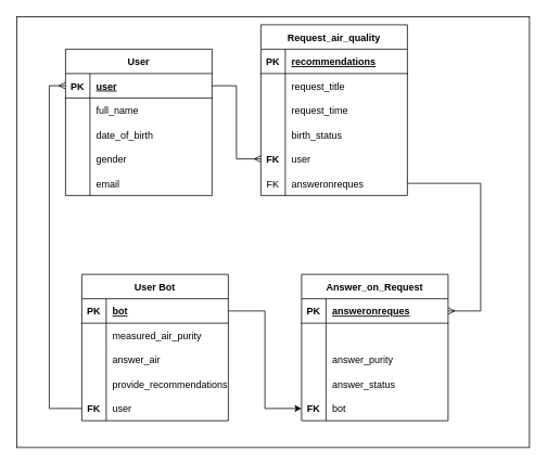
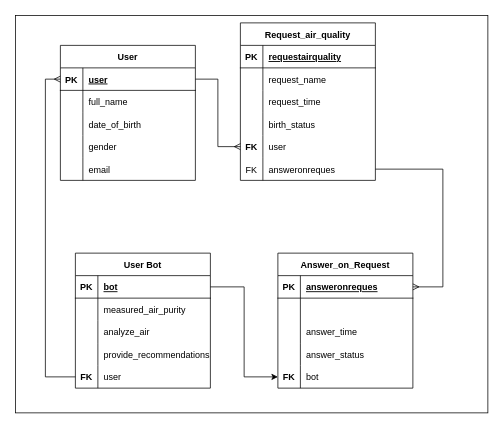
  <mxCell id="0" />
  <mxCell id="1" parent="0" />
  <mxCell id="2" value="" style="rounded=0;whiteSpace=wrap;html=1;" parent="1" vertex="1"><mxGeometry y="20" width="630" height="530" as="geometry" x="20" /></mxCell>
  <mxCell id="3" value="User" style="shape=table;startSize=30;container=1;collapsible=1;childLayout=tableLayout;fixedRows=1;rowLines=0;fontStyle=1;align=center;resizeLast=1;" parent="1" vertex="1"><mxGeometry x="80" y="60" width="180" height="180" as="geometry" /></mxCell>
  <mxCell id="4" value="" style="shape=partialRectangle;collapsible=0;dropTarget=0;pointerEvents=0;fillColor=none;top=0;left=0;bottom=1;right=0;points=[[0,0.5],[1,0.5]];portConstraint=eastwest;" parent="3" vertex="1"><mxGeometry y="30" width="180" height="30" as="geometry" /></mxCell>
  <mxCell id="5" value="PK" style="shape=partialRectangle;connectable=0;fillColor=none;top=0;left=0;bottom=0;right=0;fontStyle=1;overflow=hidden;" parent="4" vertex="1"><mxGeometry width="30" height="30" as="geometry"><mxRectangle width="30" height="30" as="alternateBounds" /></mxGeometry></mxCell>
  <mxCell id="6" value="user" style="shape=partialRectangle;connectable=0;fillColor=none;top=0;left=0;bottom=0;right=0;align=left;spacingLeft=6;fontStyle=5;overflow=hidden;" parent="4" vertex="1"><mxGeometry x="30" width="150" height="30" as="geometry"><mxRectangle width="150" height="30" as="alternateBounds" /></mxGeometry></mxCell>
  <mxCell id="7" value="" style="shape=partialRectangle;collapsible=0;dropTarget=0;pointerEvents=0;fillColor=none;top=0;left=0;bottom=0;right=0;points=[[0,0.5],[1,0.5]];portConstraint=eastwest;" parent="3" vertex="1"><mxGeometry y="60" width="180" height="30" as="geometry" /></mxCell>
  <mxCell id="8" value="" style="shape=partialRectangle;connectable=0;fillColor=none;top=0;left=0;bottom=0;right=0;editable=1;overflow=hidden;" parent="7" vertex="1"><mxGeometry width="30" height="30" as="geometry"><mxRectangle width="30" height="30" as="alternateBounds" /></mxGeometry></mxCell>
  <mxCell id="9" value="full_name" style="shape=partialRectangle;connectable=0;fillColor=none;top=0;left=0;bottom=0;right=0;align=left;spacingLeft=6;overflow=hidden;" parent="7" vertex="1"><mxGeometry x="30" width="150" height="30" as="geometry"><mxRectangle width="150" height="30" as="alternateBounds" /></mxGeometry></mxCell>
  <mxCell id="10" value="" style="shape=partialRectangle;collapsible=0;dropTarget=0;pointerEvents=0;fillColor=none;top=0;left=0;bottom=0;right=0;points=[[0,0.5],[1,0.5]];portConstraint=eastwest;" parent="3" vertex="1"><mxGeometry y="90" width="180" height="30" as="geometry" /></mxCell>
  <mxCell id="11" value="" style="shape=partialRectangle;connectable=0;fillColor=none;top=0;left=0;bottom=0;right=0;editable=1;overflow=hidden;fontStyle=1" parent="10" vertex="1"><mxGeometry width="30" height="30" as="geometry"><mxRectangle width="30" height="30" as="alternateBounds" /></mxGeometry></mxCell>
  <mxCell id="12" value="date_of_birth" style="shape=partialRectangle;connectable=0;fillColor=none;top=0;left=0;bottom=0;right=0;align=left;spacingLeft=6;overflow=hidden;" parent="10" vertex="1"><mxGeometry x="30" width="150" height="30" as="geometry"><mxRectangle width="150" height="30" as="alternateBounds" /></mxGeometry></mxCell>
  <mxCell id="13" value="" style="shape=partialRectangle;collapsible=0;dropTarget=0;pointerEvents=0;fillColor=none;top=0;left=0;bottom=0;right=0;points=[[0,0.5],[1,0.5]];portConstraint=eastwest;" parent="3" vertex="1"><mxGeometry y="120" width="180" height="30" as="geometry" /></mxCell>
  <mxCell id="14" value="" style="shape=partialRectangle;connectable=0;fillColor=none;top=0;left=0;bottom=0;right=0;editable=1;overflow=hidden;fontStyle=1" parent="13" vertex="1"><mxGeometry width="30" height="30" as="geometry"><mxRectangle width="30" height="30" as="alternateBounds" /></mxGeometry></mxCell>
  <mxCell id="15" value="gender" style="shape=partialRectangle;connectable=0;fillColor=none;top=0;left=0;bottom=0;right=0;align=left;spacingLeft=6;overflow=hidden;" parent="13" vertex="1"><mxGeometry x="30" width="150" height="30" as="geometry"><mxRectangle width="150" height="30" as="alternateBounds" /></mxGeometry></mxCell>
  <mxCell id="16" value="" style="shape=partialRectangle;collapsible=0;dropTarget=0;pointerEvents=0;fillColor=none;top=0;left=0;bottom=0;right=0;points=[[0,0.5],[1,0.5]];portConstraint=eastwest;" vertex="1" parent="3"><mxGeometry y="150" width="180" height="30" as="geometry" /></mxCell>
  <mxCell id="17" value="" style="shape=partialRectangle;connectable=0;fillColor=none;top=0;left=0;bottom=0;right=0;editable=1;overflow=hidden;fontStyle=1" vertex="1" parent="16"><mxGeometry width="30" height="30" as="geometry"><mxRectangle width="30" height="30" as="alternateBounds" /></mxGeometry></mxCell>
  <mxCell id="18" value="email" style="shape=partialRectangle;connectable=0;fillColor=none;top=0;left=0;bottom=0;right=0;align=left;spacingLeft=6;overflow=hidden;" vertex="1" parent="16"><mxGeometry x="30" width="150" height="30" as="geometry"><mxRectangle width="150" height="30" as="alternateBounds" /></mxGeometry></mxCell>
  <mxCell id="19" value="User Bot" style="shape=table;startSize=30;container=1;collapsible=1;childLayout=tableLayout;fixedRows=1;rowLines=0;fontStyle=1;align=center;resizeLast=1;" parent="1" vertex="1"><mxGeometry x="100" y="337" width="180" height="180" as="geometry" /></mxCell>
  <mxCell id="20" value="" style="shape=partialRectangle;collapsible=0;dropTarget=0;pointerEvents=0;fillColor=none;top=0;left=0;bottom=1;right=0;points=[[0,0.5],[1,0.5]];portConstraint=eastwest;" parent="19" vertex="1"><mxGeometry y="30" width="180" height="30" as="geometry" /></mxCell>
  <mxCell id="21" value="PK" style="shape=partialRectangle;connectable=0;fillColor=none;top=0;left=0;bottom=0;right=0;fontStyle=1;overflow=hidden;" parent="20" vertex="1"><mxGeometry width="30" height="30" as="geometry"><mxRectangle width="30" height="30" as="alternateBounds" /></mxGeometry></mxCell>
  <mxCell id="22" value="bot" style="shape=partialRectangle;connectable=0;fillColor=none;top=0;left=0;bottom=0;right=0;align=left;spacingLeft=6;fontStyle=5;overflow=hidden;" parent="20" vertex="1"><mxGeometry x="30" width="150" height="30" as="geometry"><mxRectangle width="150" height="30" as="alternateBounds" /></mxGeometry></mxCell>
  <mxCell id="23" value="" style="shape=partialRectangle;collapsible=0;dropTarget=0;pointerEvents=0;fillColor=none;top=0;left=0;bottom=0;right=0;points=[[0,0.5],[1,0.5]];portConstraint=eastwest;" parent="19" vertex="1"><mxGeometry y="60" width="180" height="30" as="geometry" /></mxCell>
  <mxCell id="24" value="" style="shape=partialRectangle;connectable=0;fillColor=none;top=0;left=0;bottom=0;right=0;editable=1;overflow=hidden;" parent="23" vertex="1"><mxGeometry width="30" height="30" as="geometry"><mxRectangle width="30" height="30" as="alternateBounds" /></mxGeometry></mxCell>
  <mxCell id="25" value="measured_air_purity" style="shape=partialRectangle;connectable=0;fillColor=none;top=0;left=0;bottom=0;right=0;align=left;spacingLeft=6;overflow=hidden;" parent="23" vertex="1"><mxGeometry x="30" width="150" height="30" as="geometry"><mxRectangle width="150" height="30" as="alternateBounds" /></mxGeometry></mxCell>
  <mxCell id="26" value="" style="shape=partialRectangle;collapsible=0;dropTarget=0;pointerEvents=0;fillColor=none;top=0;left=0;bottom=0;right=0;points=[[0,0.5],[1,0.5]];portConstraint=eastwest;" parent="19" vertex="1"><mxGeometry y="90" width="180" height="30" as="geometry" /></mxCell>
  <mxCell id="27" value="" style="shape=partialRectangle;connectable=0;fillColor=none;top=0;left=0;bottom=0;right=0;editable=1;overflow=hidden;fontStyle=1" parent="26" vertex="1"><mxGeometry width="30" height="30" as="geometry"><mxRectangle width="30" height="30" as="alternateBounds" /></mxGeometry></mxCell>
- <mxCell id="28" value="answer_air" style="shape=partialRectangle;connectable=0;fillColor=none;top=0;left=0;bottom=0;right=0;align=left;spacingLeft=6;overflow=hidden;" parent="26" vertex="1"><mxGeometry x="30" width="150" height="30" as="geometry"><mxRectangle width="150" height="30" as="alternateBounds" /></mxGeometry></mxCell>
+ <mxCell id="28" value="analyze_air" style="shape=partialRectangle;connectable=0;fillColor=none;top=0;left=0;bottom=0;right=0;align=left;spacingLeft=6;overflow=hidden;" parent="26" vertex="1"><mxGeometry x="30" width="150" height="30" as="geometry"><mxRectangle width="150" height="30" as="alternateBounds" /></mxGeometry></mxCell>
  <mxCell id="29" value="" style="shape=partialRectangle;collapsible=0;dropTarget=0;pointerEvents=0;fillColor=none;top=0;left=0;bottom=0;right=0;points=[[0,0.5],[1,0.5]];portConstraint=eastwest;" parent="19" vertex="1"><mxGeometry y="120" width="180" height="30" as="geometry" /></mxCell>
  <mxCell id="30" value="" style="shape=partialRectangle;connectable=0;fillColor=none;top=0;left=0;bottom=0;right=0;editable=1;overflow=hidden;" parent="29" vertex="1"><mxGeometry width="30" height="30" as="geometry"><mxRectangle width="30" height="30" as="alternateBounds" /></mxGeometry></mxCell>
  <mxCell id="31" value="provide_recommendations" style="shape=partialRectangle;connectable=0;fillColor=none;top=0;left=0;bottom=0;right=0;align=left;spacingLeft=6;overflow=hidden;" parent="29" vertex="1"><mxGeometry x="30" width="150" height="30" as="geometry"><mxRectangle width="150" height="30" as="alternateBounds" /></mxGeometry></mxCell>
  <mxCell id="32" value="" style="shape=partialRectangle;collapsible=0;dropTarget=0;pointerEvents=0;fillColor=none;top=0;left=0;bottom=0;right=0;points=[[0,0.5],[1,0.5]];portConstraint=eastwest;" vertex="1" parent="19"><mxGeometry y="150" width="180" height="30" as="geometry" /></mxCell>
  <mxCell id="33" value="FK" style="shape=partialRectangle;connectable=0;fillColor=none;top=0;left=0;bottom=0;right=0;editable=1;overflow=hidden;fontStyle=1" vertex="1" parent="32"><mxGeometry width="30" height="30" as="geometry"><mxRectangle width="30" height="30" as="alternateBounds" /></mxGeometry></mxCell>
  <mxCell id="34" value="user" style="shape=partialRectangle;connectable=0;fillColor=none;top=0;left=0;bottom=0;right=0;align=left;spacingLeft=6;overflow=hidden;" vertex="1" parent="32"><mxGeometry x="30" width="150" height="30" as="geometry"><mxRectangle width="150" height="30" as="alternateBounds" /></mxGeometry></mxCell>
  <mxCell id="35" value="Request_air_quality" style="shape=table;startSize=30;container=1;collapsible=1;childLayout=tableLayout;fixedRows=1;rowLines=0;fontStyle=1;align=center;resizeLast=1;" parent="1" vertex="1"><mxGeometry x="320" y="30" width="180" height="210" as="geometry" /></mxCell>
  <mxCell id="36" value="" style="shape=partialRectangle;collapsible=0;dropTarget=0;pointerEvents=0;fillColor=none;top=0;left=0;bottom=1;right=0;points=[[0,0.5],[1,0.5]];portConstraint=eastwest;" parent="35" vertex="1"><mxGeometry y="30" width="180" height="30" as="geometry" /></mxCell>
  <mxCell id="37" value="PK" style="shape=partialRectangle;connectable=0;fillColor=none;top=0;left=0;bottom=0;right=0;fontStyle=1;overflow=hidden;" parent="36" vertex="1"><mxGeometry width="30" height="30" as="geometry"><mxRectangle width="30" height="30" as="alternateBounds" /></mxGeometry></mxCell>
- <mxCell id="38" value="recommendations" style="shape=partialRectangle;connectable=0;fillColor=none;top=0;left=0;bottom=0;right=0;align=left;spacingLeft=6;fontStyle=5;overflow=hidden;" parent="36" vertex="1"><mxGeometry x="30" width="150" height="30" as="geometry"><mxRectangle width="150" height="30" as="alternateBounds" /></mxGeometry></mxCell>
+ <mxCell id="38" value="requestairquality" style="shape=partialRectangle;connectable=0;fillColor=none;top=0;left=0;bottom=0;right=0;align=left;spacingLeft=6;fontStyle=5;overflow=hidden;" parent="36" vertex="1"><mxGeometry x="30" width="150" height="30" as="geometry"><mxRectangle width="150" height="30" as="alternateBounds" /></mxGeometry></mxCell>
  <mxCell id="39" value="" style="shape=partialRectangle;collapsible=0;dropTarget=0;pointerEvents=0;fillColor=none;top=0;left=0;bottom=0;right=0;points=[[0,0.5],[1,0.5]];portConstraint=eastwest;" parent="35" vertex="1"><mxGeometry y="60" width="180" height="30" as="geometry" /></mxCell>
  <mxCell id="40" value="" style="shape=partialRectangle;connectable=0;fillColor=none;top=0;left=0;bottom=0;right=0;editable=1;overflow=hidden;" parent="39" vertex="1"><mxGeometry width="30" height="30" as="geometry"><mxRectangle width="30" height="30" as="alternateBounds" /></mxGeometry></mxCell>
- <mxCell id="41" value="request_title" style="shape=partialRectangle;connectable=0;fillColor=none;top=0;left=0;bottom=0;right=0;align=left;spacingLeft=6;overflow=hidden;" parent="39" vertex="1"><mxGeometry x="30" width="150" height="30" as="geometry"><mxRectangle width="150" height="30" as="alternateBounds" /></mxGeometry></mxCell>
+ <mxCell id="41" value="request_name" style="shape=partialRectangle;connectable=0;fillColor=none;top=0;left=0;bottom=0;right=0;align=left;spacingLeft=6;overflow=hidden;" parent="39" vertex="1"><mxGeometry x="30" width="150" height="30" as="geometry"><mxRectangle width="150" height="30" as="alternateBounds" /></mxGeometry></mxCell>
  <mxCell id="42" value="" style="shape=partialRectangle;collapsible=0;dropTarget=0;pointerEvents=0;fillColor=none;top=0;left=0;bottom=0;right=0;points=[[0,0.5],[1,0.5]];portConstraint=eastwest;" parent="35" vertex="1"><mxGeometry y="90" width="180" height="30" as="geometry" /></mxCell>
  <mxCell id="43" value="" style="shape=partialRectangle;connectable=0;fillColor=none;top=0;left=0;bottom=0;right=0;editable=1;overflow=hidden;fontStyle=1" parent="42" vertex="1"><mxGeometry width="30" height="30" as="geometry"><mxRectangle width="30" height="30" as="alternateBounds" /></mxGeometry></mxCell>
  <mxCell id="44" value="request_time" style="shape=partialRectangle;connectable=0;fillColor=none;top=0;left=0;bottom=0;right=0;align=left;spacingLeft=6;overflow=hidden;" parent="42" vertex="1"><mxGeometry x="30" width="150" height="30" as="geometry"><mxRectangle width="150" height="30" as="alternateBounds" /></mxGeometry></mxCell>
  <mxCell id="45" value="" style="shape=partialRectangle;collapsible=0;dropTarget=0;pointerEvents=0;fillColor=none;top=0;left=0;bottom=0;right=0;points=[[0,0.5],[1,0.5]];portConstraint=eastwest;" parent="35" vertex="1"><mxGeometry y="120" width="180" height="30" as="geometry" /></mxCell>
  <mxCell id="46" value="" style="shape=partialRectangle;connectable=0;fillColor=none;top=0;left=0;bottom=0;right=0;editable=1;overflow=hidden;fontStyle=1" parent="45" vertex="1"><mxGeometry width="30" height="30" as="geometry"><mxRectangle width="30" height="30" as="alternateBounds" /></mxGeometry></mxCell>
  <mxCell id="47" value="birth_status" style="shape=partialRectangle;connectable=0;fillColor=none;top=0;left=0;bottom=0;right=0;align=left;spacingLeft=6;overflow=hidden;" parent="45" vertex="1"><mxGeometry x="30" width="150" height="30" as="geometry"><mxRectangle width="150" height="30" as="alternateBounds" /></mxGeometry></mxCell>
  <mxCell id="48" value="" style="shape=partialRectangle;collapsible=0;dropTarget=0;pointerEvents=0;fillColor=none;top=0;left=0;bottom=0;right=0;points=[[0,0.5],[1,0.5]];portConstraint=eastwest;" parent="35" vertex="1"><mxGeometry y="150" width="180" height="30" as="geometry" /></mxCell>
  <mxCell id="49" value="FK" style="shape=partialRectangle;connectable=0;fillColor=none;top=0;left=0;bottom=0;right=0;editable=1;overflow=hidden;fontStyle=1" parent="48" vertex="1"><mxGeometry width="30" height="30" as="geometry"><mxRectangle width="30" height="30" as="alternateBounds" /></mxGeometry></mxCell>
  <mxCell id="50" value="user" style="shape=partialRectangle;connectable=0;fillColor=none;top=0;left=0;bottom=0;right=0;align=left;spacingLeft=6;overflow=hidden;" parent="48" vertex="1"><mxGeometry x="30" width="150" height="30" as="geometry"><mxRectangle width="150" height="30" as="alternateBounds" /></mxGeometry></mxCell>
  <mxCell id="51" value="" style="shape=partialRectangle;collapsible=0;dropTarget=0;pointerEvents=0;fillColor=none;top=0;left=0;bottom=0;right=0;points=[[0,0.5],[1,0.5]];portConstraint=eastwest;" vertex="1" parent="35"><mxGeometry y="180" width="180" height="30" as="geometry" /></mxCell>
  <mxCell id="52" value="FK" style="shape=partialRectangle;connectable=0;fillColor=none;top=0;left=0;bottom=0;right=0;editable=1;overflow=hidden;" vertex="1" parent="51"><mxGeometry width="30" height="30" as="geometry"><mxRectangle width="30" height="30" as="alternateBounds" /></mxGeometry></mxCell>
  <mxCell id="53" value="answeronreques" style="shape=partialRectangle;connectable=0;fillColor=none;top=0;left=0;bottom=0;right=0;align=left;spacingLeft=6;overflow=hidden;" vertex="1" parent="51"><mxGeometry x="30" width="150" height="30" as="geometry"><mxRectangle width="150" height="30" as="alternateBounds" /></mxGeometry></mxCell>
  <mxCell id="54" value="Answer_on_Request" style="shape=table;startSize=30;container=1;collapsible=1;childLayout=tableLayout;fixedRows=1;rowLines=0;fontStyle=1;align=center;resizeLast=1;" parent="1" vertex="1"><mxGeometry x="370" y="337" width="180" height="180" as="geometry" /></mxCell>
  <mxCell id="55" value="" style="shape=partialRectangle;collapsible=0;dropTarget=0;pointerEvents=0;fillColor=none;top=0;left=0;bottom=1;right=0;points=[[0,0.5],[1,0.5]];portConstraint=eastwest;" parent="54" vertex="1"><mxGeometry y="30" width="180" height="30" as="geometry" /></mxCell>
  <mxCell id="56" value="PK" style="shape=partialRectangle;connectable=0;fillColor=none;top=0;left=0;bottom=0;right=0;fontStyle=1;overflow=hidden;" parent="55" vertex="1"><mxGeometry width="30" height="30" as="geometry"><mxRectangle width="30" height="30" as="alternateBounds" /></mxGeometry></mxCell>
  <mxCell id="57" value="answeronreques" style="shape=partialRectangle;connectable=0;fillColor=none;top=0;left=0;bottom=0;right=0;align=left;spacingLeft=6;fontStyle=5;overflow=hidden;" parent="55" vertex="1"><mxGeometry x="30" width="150" height="30" as="geometry"><mxRectangle width="150" height="30" as="alternateBounds" /></mxGeometry></mxCell>
  <mxCell id="58" value="" style="shape=partialRectangle;collapsible=0;dropTarget=0;pointerEvents=0;fillColor=none;top=0;left=0;bottom=0;right=0;points=[[0,0.5],[1,0.5]];portConstraint=eastwest;" parent="54" vertex="1"><mxGeometry y="60" width="180" height="30" as="geometry" /></mxCell>
  <mxCell id="59" value="" style="shape=partialRectangle;connectable=0;fillColor=none;top=0;left=0;bottom=0;right=0;editable=1;overflow=hidden;" parent="58" vertex="1"><mxGeometry width="30" height="30" as="geometry"><mxRectangle width="30" height="30" as="alternateBounds" /></mxGeometry></mxCell>
  <mxCell id="60" value="" style="shape=partialRectangle;collapsible=0;dropTarget=0;pointerEvents=0;fillColor=none;top=0;left=0;bottom=0;right=0;points=[[0,0.5],[1,0.5]];portConstraint=eastwest;" parent="54" vertex="1"><mxGeometry y="90" width="180" height="30" as="geometry" /></mxCell>
  <mxCell id="61" value="" style="shape=partialRectangle;connectable=0;fillColor=none;top=0;left=0;bottom=0;right=0;editable=1;overflow=hidden;fontStyle=1" parent="60" vertex="1"><mxGeometry width="30" height="30" as="geometry"><mxRectangle width="30" height="30" as="alternateBounds" /></mxGeometry></mxCell>
- <mxCell id="62" value="answer_purity" style="shape=partialRectangle;connectable=0;fillColor=none;top=0;left=0;bottom=0;right=0;align=left;spacingLeft=6;overflow=hidden;" parent="60" vertex="1"><mxGeometry x="30" width="150" height="30" as="geometry"><mxRectangle width="150" height="30" as="alternateBounds" /></mxGeometry></mxCell>
+ <mxCell id="62" value="answer_time" style="shape=partialRectangle;connectable=0;fillColor=none;top=0;left=0;bottom=0;right=0;align=left;spacingLeft=6;overflow=hidden;" parent="60" vertex="1"><mxGeometry x="30" width="150" height="30" as="geometry"><mxRectangle width="150" height="30" as="alternateBounds" /></mxGeometry></mxCell>
  <mxCell id="63" value="" style="shape=partialRectangle;collapsible=0;dropTarget=0;pointerEvents=0;fillColor=none;top=0;left=0;bottom=0;right=0;points=[[0,0.5],[1,0.5]];portConstraint=eastwest;" parent="54" vertex="1"><mxGeometry y="120" width="180" height="30" as="geometry" /></mxCell>
  <mxCell id="64" value="" style="shape=partialRectangle;connectable=0;fillColor=none;top=0;left=0;bottom=0;right=0;editable=1;overflow=hidden;fontStyle=1" parent="63" vertex="1"><mxGeometry width="30" height="30" as="geometry"><mxRectangle width="30" height="30" as="alternateBounds" /></mxGeometry></mxCell>
  <mxCell id="65" value="answer_status" style="shape=partialRectangle;connectable=0;fillColor=none;top=0;left=0;bottom=0;right=0;align=left;spacingLeft=6;overflow=hidden;" parent="63" vertex="1"><mxGeometry x="30" width="150" height="30" as="geometry"><mxRectangle width="150" height="30" as="alternateBounds" /></mxGeometry></mxCell>
  <mxCell id="66" value="" style="shape=partialRectangle;collapsible=0;dropTarget=0;pointerEvents=0;fillColor=none;top=0;left=0;bottom=0;right=0;points=[[0,0.5],[1,0.5]];portConstraint=eastwest;" parent="54" vertex="1"><mxGeometry y="150" width="180" height="30" as="geometry" /></mxCell>
  <mxCell id="67" value="FK" style="shape=partialRectangle;connectable=0;fillColor=none;top=0;left=0;bottom=0;right=0;editable=1;overflow=hidden;fontStyle=1" parent="66" vertex="1"><mxGeometry width="30" height="30" as="geometry"><mxRectangle width="30" height="30" as="alternateBounds" /></mxGeometry></mxCell>
  <mxCell id="68" value="bot" style="shape=partialRectangle;connectable=0;fillColor=none;top=0;left=0;bottom=0;right=0;align=left;spacingLeft=6;overflow=hidden;" parent="66" vertex="1"><mxGeometry x="30" width="150" height="30" as="geometry"><mxRectangle width="150" height="30" as="alternateBounds" /></mxGeometry></mxCell>
  <mxCell id="69" style="edgeStyle=orthogonalEdgeStyle;rounded=0;orthogonalLoop=1;jettySize=auto;html=1;exitX=1;exitY=0.5;exitDx=0;exitDy=0;entryX=0;entryY=0.5;entryDx=0;entryDy=0;endArrow=ERmany;endFill=0;" parent="1" source="4" target="48" edge="1"><mxGeometry relative="1" as="geometry" /></mxCell>
  <mxCell id="70" style="edgeStyle=orthogonalEdgeStyle;rounded=0;orthogonalLoop=1;jettySize=auto;html=1;exitX=1;exitY=0.5;exitDx=0;exitDy=0;endArrow=ERmany;endFill=0;entryX=1;entryY=0.5;entryDx=0;entryDy=0;" parent="1" source="51" target="55" edge="1"><mxGeometry relative="1" as="geometry"><mxPoint x="710" y="375" as="targetPoint" /><Array as="points"><mxPoint x="590" y="225" /><mxPoint x="590" y="382" /></Array></mxGeometry></mxCell>
  <mxCell id="71" style="edgeStyle=orthogonalEdgeStyle;rounded=0;orthogonalLoop=1;jettySize=auto;html=1;entryX=0;entryY=0.5;entryDx=0;entryDy=0;exitX=1;exitY=0.5;exitDx=0;exitDy=0;" edge="1" parent="1" source="20" target="66"><mxGeometry relative="1" as="geometry" /></mxCell>
  <mxCell id="72" value="" style="edgeStyle=elbowEdgeStyle;fontSize=12;html=1;endArrow=ERmany;rounded=0;entryX=0;entryY=0.5;entryDx=0;entryDy=0;exitX=0;exitY=0.5;exitDx=0;exitDy=0;startArrow=none;startFill=0;" edge="1" parent="1" source="32" target="4"><mxGeometry width="100" height="100" relative="1" as="geometry"><mxPoint x="260" y="115" as="sourcePoint" /><mxPoint x="330" y="135" as="targetPoint" /><Array as="points"><mxPoint x="60" y="440" /></Array></mxGeometry></mxCell>
